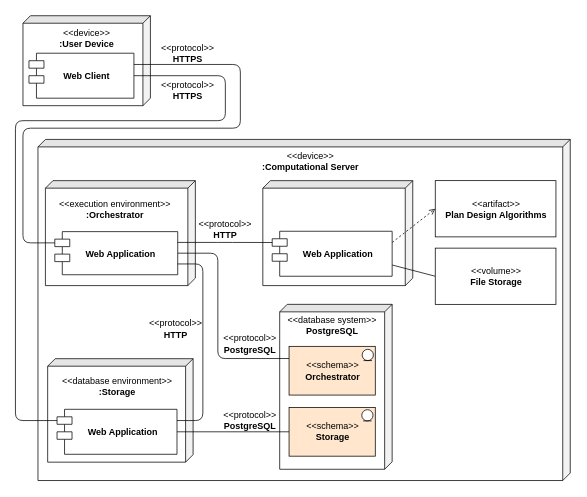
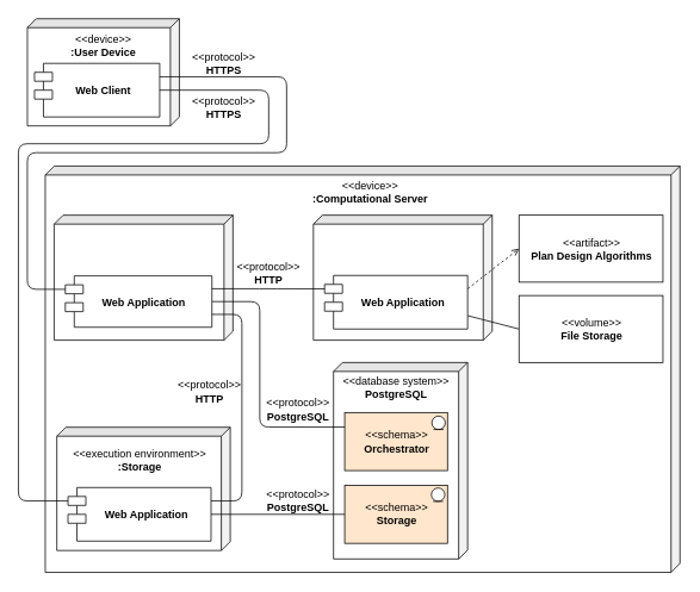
  <mxCell id="0" />
  <mxCell id="1" parent="0" />
  <mxCell id="2" value="" style="shape=cube;whiteSpace=wrap;html=1;boundedLbl=1;backgroundOutline=1;darkOpacity=0.05;darkOpacity2=0.1;direction=south;size=10;" parent="1" vertex="1"><mxGeometry x="50.14" y="185" width="710" height="455" as="geometry" /></mxCell>
  <mxCell id="3" value="" style="shape=cube;whiteSpace=wrap;html=1;boundedLbl=1;backgroundOutline=1;darkOpacity=0.05;darkOpacity2=0.1;direction=south;size=10;" parent="1" vertex="1"><mxGeometry x="60.08" y="240" width="200" height="140" as="geometry" /></mxCell>
  <mxCell id="4" value="&amp;lt;&amp;lt;device&amp;gt;&amp;gt;&lt;br&gt;&lt;b&gt;:Computational Server&lt;/b&gt;" style="text;html=1;strokeColor=none;fillColor=none;align=center;verticalAlign=middle;whiteSpace=wrap;rounded=0;" parent="1" vertex="1"><mxGeometry x="344.14" y="199" width="140" height="30" as="geometry" /></mxCell>
- <mxCell id="5" value="&amp;lt;&amp;lt;execution environment&amp;gt;&amp;gt;&lt;br&gt;&lt;b&gt;:Orchestrator&lt;/b&gt;" style="text;html=1;strokeColor=none;fillColor=none;align=center;verticalAlign=middle;whiteSpace=wrap;rounded=0;" parent="1" vertex="1"><mxGeometry x="67.58" y="262.5" width="170" height="30" as="geometry" /></mxCell>
  <mxCell id="6" value="" style="shape=cube;whiteSpace=wrap;html=1;boundedLbl=1;backgroundOutline=1;darkOpacity=0.05;darkOpacity2=0.1;direction=south;size=10;" parent="1" vertex="1"><mxGeometry x="372.58" y="405" width="150" height="220" as="geometry" /></mxCell>
  <mxCell id="7" value="&amp;lt;&amp;lt;schema&amp;gt;&amp;gt;&lt;br&gt;&lt;b&gt;Orchestrator&lt;/b&gt;" style="html=1;dropTarget=0;fillColor=#ffe6cc;" parent="1" vertex="1"><mxGeometry x="385.08" y="461" width="115" height="65" as="geometry" /></mxCell>
  <mxCell id="8" value="&amp;lt;&amp;lt;database system&amp;gt;&amp;gt;&lt;br&gt;&lt;b&gt;PostgreSQL&lt;/b&gt;" style="text;html=1;strokeColor=none;fillColor=none;align=center;verticalAlign=middle;whiteSpace=wrap;rounded=0;" parent="1" vertex="1"><mxGeometry x="377.58" y="415" width="130" height="35" as="geometry" /></mxCell>
  <mxCell id="9" value="&amp;lt;&amp;lt;schema&amp;gt;&amp;gt;&lt;br&gt;&lt;b&gt;Storage&lt;/b&gt;" style="html=1;dropTarget=0;fillColor=#ffe6cc;" parent="1" vertex="1"><mxGeometry x="385.08" y="542.5" width="115" height="65" as="geometry" /></mxCell>
  <mxCell id="10" value="" style="ellipse;shape=umlEntity;whiteSpace=wrap;html=1;" parent="1" vertex="1"><mxGeometry x="482.58" y="465" width="15" height="15" as="geometry" /></mxCell>
  <mxCell id="11" value="&amp;lt;&amp;lt;protocol&amp;gt;&amp;gt;&lt;br&gt;&lt;b&gt;HTTPS&lt;/b&gt;" style="text;html=1;strokeColor=none;fillColor=none;align=center;verticalAlign=middle;whiteSpace=wrap;rounded=0;" parent="1" vertex="1"><mxGeometry x="220.14" y="110" width="60" height="20" as="geometry" /></mxCell>
  <mxCell id="12" value="" style="group" vertex="1" connectable="0" parent="1"><mxGeometry x="30.14" y="20" width="170" height="120" as="geometry" /></mxCell>
  <mxCell id="13" value="" style="shape=cube;whiteSpace=wrap;html=1;boundedLbl=1;backgroundOutline=1;darkOpacity=0.05;darkOpacity2=0.1;direction=south;size=10;" parent="12" vertex="1"><mxGeometry width="170" height="120" as="geometry" /></mxCell>
  <mxCell id="14" value="&amp;lt;&amp;lt;device&amp;gt;&amp;gt;&lt;br&gt;&lt;b&gt;:User Device&lt;/b&gt;" style="text;html=1;strokeColor=none;fillColor=none;align=center;verticalAlign=middle;whiteSpace=wrap;rounded=0;" parent="12" vertex="1"><mxGeometry x="42.5" y="20" width="85" height="20" as="geometry" /></mxCell>
  <mxCell id="15" value="" style="shape=module;align=left;spacingLeft=20;align=center;verticalAlign=top;fontStyle=1" vertex="1" parent="12"><mxGeometry x="8" y="50" width="140" height="60" as="geometry" /></mxCell>
  <mxCell id="16" value="Web Client" style="text;align=center;fontStyle=1;verticalAlign=middle;spacingLeft=3;spacingRight=3;strokeColor=none;rotatable=0;points=[[0,0.5],[1,0.5]];portConstraint=eastwest;" vertex="1" parent="12"><mxGeometry x="45" y="67" width="80" height="26" as="geometry" /></mxCell>
  <mxCell id="17" style="edgeStyle=orthogonalEdgeStyle;rounded=1;orthogonalLoop=1;jettySize=auto;html=1;exitX=1;exitY=0.5;exitDx=0;exitDy=0;entryX=0;entryY=0.25;entryDx=0;entryDy=0;endArrow=none;endFill=0;" edge="1" parent="1" source="18" target="7"><mxGeometry relative="1" as="geometry"><Array as="points"><mxPoint x="290.08" y="337" /><mxPoint x="290.08" y="477" /></Array></mxGeometry></mxCell>
  <mxCell id="18" value="" style="shape=module;align=left;spacingLeft=20;align=center;verticalAlign=top;" vertex="1" parent="1"><mxGeometry x="72.58" y="308" width="164" height="57.5" as="geometry" /></mxCell>
  <mxCell id="19" value="Web Application" style="text;align=center;fontStyle=1;verticalAlign=middle;spacingLeft=3;spacingRight=3;strokeColor=none;rotatable=0;points=[[0,0.5],[1,0.5]];portConstraint=eastwest;" vertex="1" parent="1"><mxGeometry x="120.58" y="324.5" width="80" height="26" as="geometry" /></mxCell>
  <mxCell id="20" value="" style="shape=cube;whiteSpace=wrap;html=1;boundedLbl=1;backgroundOutline=1;darkOpacity=0.05;darkOpacity2=0.1;direction=south;size=10;" vertex="1" parent="1"><mxGeometry x="63.08" y="477.5" width="194" height="138" as="geometry" /></mxCell>
- <mxCell id="21" value="&amp;lt;&amp;lt;database environment&amp;gt;&amp;gt;&lt;br&gt;&lt;b&gt;:Storage&lt;/b&gt;" style="text;html=1;strokeColor=none;fillColor=none;align=center;verticalAlign=middle;whiteSpace=wrap;rounded=0;" vertex="1" parent="1"><mxGeometry x="70.58" y="500" width="170" height="30" as="geometry" /></mxCell>
+ <mxCell id="21" value="&amp;lt;&amp;lt;execution environment&amp;gt;&amp;gt;&lt;br&gt;&lt;b&gt;:Storage&lt;/b&gt;" style="text;html=1;strokeColor=none;fillColor=none;align=center;verticalAlign=middle;whiteSpace=wrap;rounded=0;" vertex="1" parent="1"><mxGeometry x="70.58" y="500" width="170" height="30" as="geometry" /></mxCell>
  <mxCell id="22" style="edgeStyle=orthogonalEdgeStyle;rounded=1;orthogonalLoop=1;jettySize=auto;html=1;exitX=1;exitY=0.5;exitDx=0;exitDy=0;entryX=0;entryY=0.5;entryDx=0;entryDy=0;endArrow=none;endFill=0;" edge="1" parent="1" source="23" target="9"><mxGeometry relative="1" as="geometry" /></mxCell>
  <mxCell id="23" value="" style="shape=module;align=left;spacingLeft=20;align=center;verticalAlign=top;" vertex="1" parent="1"><mxGeometry x="75.58" y="545" width="160" height="60" as="geometry" /></mxCell>
  <mxCell id="24" value="Web Application" style="text;align=center;fontStyle=1;verticalAlign=middle;spacingLeft=3;spacingRight=3;strokeColor=none;rotatable=0;points=[[0,0.5],[1,0.5]];portConstraint=eastwest;" vertex="1" parent="1"><mxGeometry x="123.58" y="562" width="80" height="26" as="geometry" /></mxCell>
  <mxCell id="25" value="" style="shape=cube;whiteSpace=wrap;html=1;boundedLbl=1;backgroundOutline=1;darkOpacity=0.05;darkOpacity2=0.1;direction=south;size=10;" vertex="1" parent="1"><mxGeometry x="350.08" y="240" width="200" height="140" as="geometry" /></mxCell>
  <mxCell id="26" style="rounded=0;orthogonalLoop=1;jettySize=auto;html=1;entryX=0;entryY=0.5;entryDx=0;entryDy=0;endArrow=open;endFill=0;dashed=1;exitX=1;exitY=0.25;exitDx=0;exitDy=0;" edge="1" parent="1" source="28" target="30"><mxGeometry relative="1" as="geometry"><mxPoint x="450.08" y="480" as="sourcePoint" /></mxGeometry></mxCell>
  <mxCell id="27" style="edgeStyle=none;rounded=0;orthogonalLoop=1;jettySize=auto;html=1;exitX=1;exitY=0.75;exitDx=0;exitDy=0;entryX=0;entryY=0.5;entryDx=0;entryDy=0;endArrow=none;endFill=0;" edge="1" parent="1" source="28" target="32"><mxGeometry relative="1" as="geometry" /></mxCell>
  <mxCell id="28" value="" style="shape=module;align=left;spacingLeft=20;align=center;verticalAlign=top;" vertex="1" parent="1"><mxGeometry x="362.58" y="307.5" width="160" height="60" as="geometry" /></mxCell>
  <mxCell id="29" value="Web Application" style="text;align=center;fontStyle=1;verticalAlign=middle;spacingLeft=3;spacingRight=3;strokeColor=none;rotatable=0;points=[[0,0.5],[1,0.5]];portConstraint=eastwest;" vertex="1" parent="1"><mxGeometry x="410.58" y="324.5" width="80" height="26" as="geometry" /></mxCell>
  <mxCell id="30" value="&amp;lt;&amp;lt;artifact&amp;gt;&amp;gt;&lt;br&gt;&lt;b&gt;Plan Design Algorithms&lt;/b&gt;" style="html=1;" vertex="1" parent="1"><mxGeometry x="580.08" y="240" width="161" height="75" as="geometry" /></mxCell>
  <mxCell id="31" value="" style="ellipse;shape=umlEntity;whiteSpace=wrap;html=1;" vertex="1" parent="1"><mxGeometry x="482.08" y="545.5" width="15" height="15" as="geometry" /></mxCell>
  <mxCell id="32" value="&amp;lt;&amp;lt;volume&amp;gt;&amp;gt;&lt;br&gt;&lt;b&gt;File Storage&lt;/b&gt;" style="html=1;" vertex="1" parent="1"><mxGeometry x="580.08" y="330" width="161" height="75" as="geometry" /></mxCell>
  <mxCell id="33" style="edgeStyle=orthogonalEdgeStyle;rounded=1;orthogonalLoop=1;jettySize=auto;html=1;exitX=1;exitY=0.25;exitDx=0;exitDy=0;entryX=0;entryY=0;entryDx=0;entryDy=15;entryPerimeter=0;endArrow=none;endFill=0;" edge="1" parent="1" source="18" target="28"><mxGeometry relative="1" as="geometry" /></mxCell>
  <mxCell id="34" value="&amp;lt;&amp;lt;protocol&amp;gt;&amp;gt;&lt;br&gt;&lt;b&gt;HTTP&lt;/b&gt;" style="text;html=1;strokeColor=none;fillColor=none;align=center;verticalAlign=middle;whiteSpace=wrap;rounded=0;" vertex="1" parent="1"><mxGeometry x="270.08" y="295" width="60" height="20" as="geometry" /></mxCell>
  <mxCell id="35" value="&amp;lt;&amp;lt;protocol&amp;gt;&amp;gt;&lt;br&gt;&lt;b&gt;PostgreSQL&lt;/b&gt;" style="text;html=1;strokeColor=none;fillColor=none;align=center;verticalAlign=middle;whiteSpace=wrap;rounded=0;" vertex="1" parent="1"><mxGeometry x="302.58" y="447.5" width="60" height="20" as="geometry" /></mxCell>
  <mxCell id="36" value="&amp;lt;&amp;lt;protocol&amp;gt;&amp;gt;&lt;br&gt;&lt;b&gt;PostgreSQL&lt;/b&gt;" style="text;html=1;strokeColor=none;fillColor=none;align=center;verticalAlign=middle;whiteSpace=wrap;rounded=0;" vertex="1" parent="1"><mxGeometry x="302.58" y="550" width="60" height="20" as="geometry" /></mxCell>
  <mxCell id="37" style="edgeStyle=orthogonalEdgeStyle;rounded=1;orthogonalLoop=1;jettySize=auto;html=1;exitX=1;exitY=0.75;exitDx=0;exitDy=0;entryX=1;entryY=0.25;entryDx=0;entryDy=0;endArrow=none;endFill=0;" edge="1" parent="1" source="18" target="23"><mxGeometry relative="1" as="geometry"><Array as="points"><mxPoint x="270.14" y="351" /><mxPoint x="270.14" y="560" /></Array></mxGeometry></mxCell>
  <mxCell id="38" value="&amp;lt;&amp;lt;protocol&amp;gt;&amp;gt;&lt;br&gt;&lt;b&gt;HTTP&lt;/b&gt;" style="text;html=1;strokeColor=none;fillColor=none;align=center;verticalAlign=middle;whiteSpace=wrap;rounded=0;" vertex="1" parent="1"><mxGeometry x="203.58" y="427.5" width="60" height="20" as="geometry" /></mxCell>
  <mxCell id="39" style="edgeStyle=orthogonalEdgeStyle;rounded=1;orthogonalLoop=1;jettySize=auto;html=1;exitX=1;exitY=0.25;exitDx=0;exitDy=0;entryX=0;entryY=0;entryDx=0;entryDy=15;entryPerimeter=0;endArrow=none;endFill=0;" edge="1" parent="1" source="15" target="18"><mxGeometry relative="1" as="geometry"><Array as="points"><mxPoint x="320.14" y="85" /><mxPoint x="320.14" y="170" /><mxPoint x="30.14" y="170" /><mxPoint x="30.14" y="323" /></Array></mxGeometry></mxCell>
  <mxCell id="40" style="edgeStyle=orthogonalEdgeStyle;rounded=1;orthogonalLoop=1;jettySize=auto;html=1;exitX=1;exitY=0.5;exitDx=0;exitDy=0;entryX=0;entryY=0;entryDx=0;entryDy=15;entryPerimeter=0;endArrow=none;endFill=0;" edge="1" parent="1" source="15" target="23"><mxGeometry relative="1" as="geometry"><Array as="points"><mxPoint x="300.14" y="100" /><mxPoint x="300.14" y="160" /><mxPoint x="20.14" y="160" /><mxPoint x="20.14" y="560" /></Array></mxGeometry></mxCell>
  <mxCell id="41" value="&amp;lt;&amp;lt;protocol&amp;gt;&amp;gt;&lt;br&gt;&lt;b&gt;HTTPS&lt;/b&gt;" style="text;html=1;strokeColor=none;fillColor=none;align=center;verticalAlign=middle;whiteSpace=wrap;rounded=0;" vertex="1" parent="1"><mxGeometry x="220.14" y="60" width="60" height="20" as="geometry" /></mxCell>
